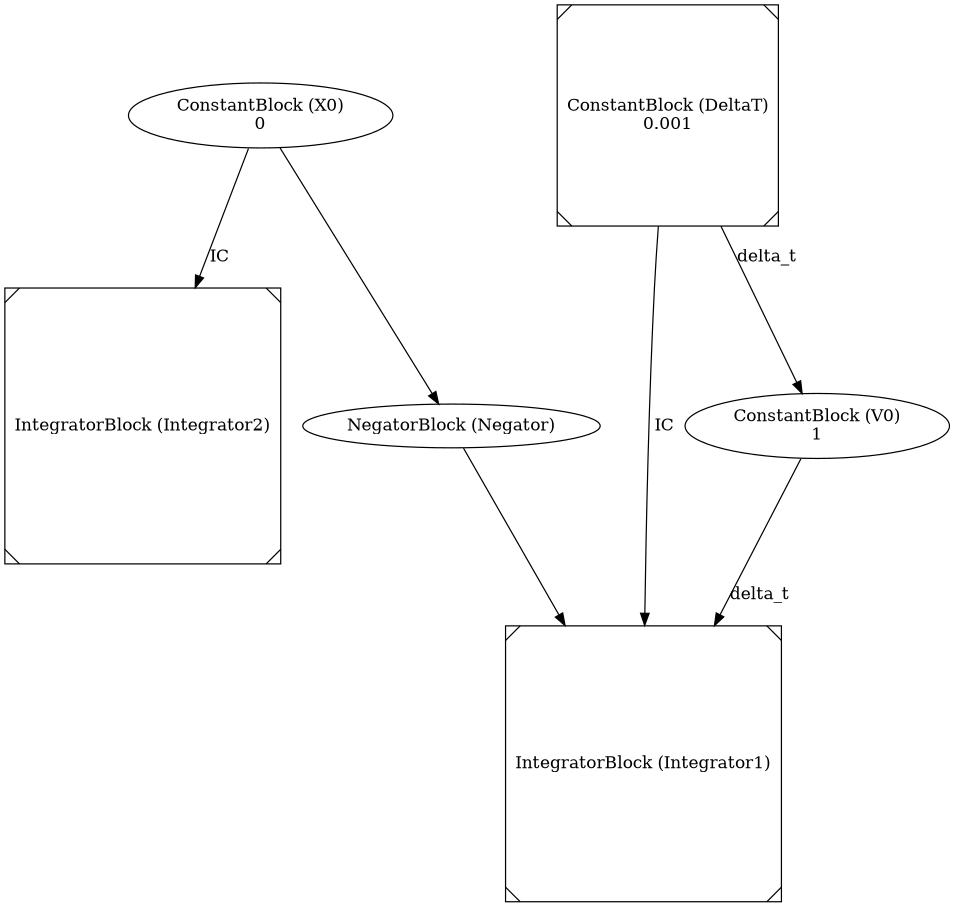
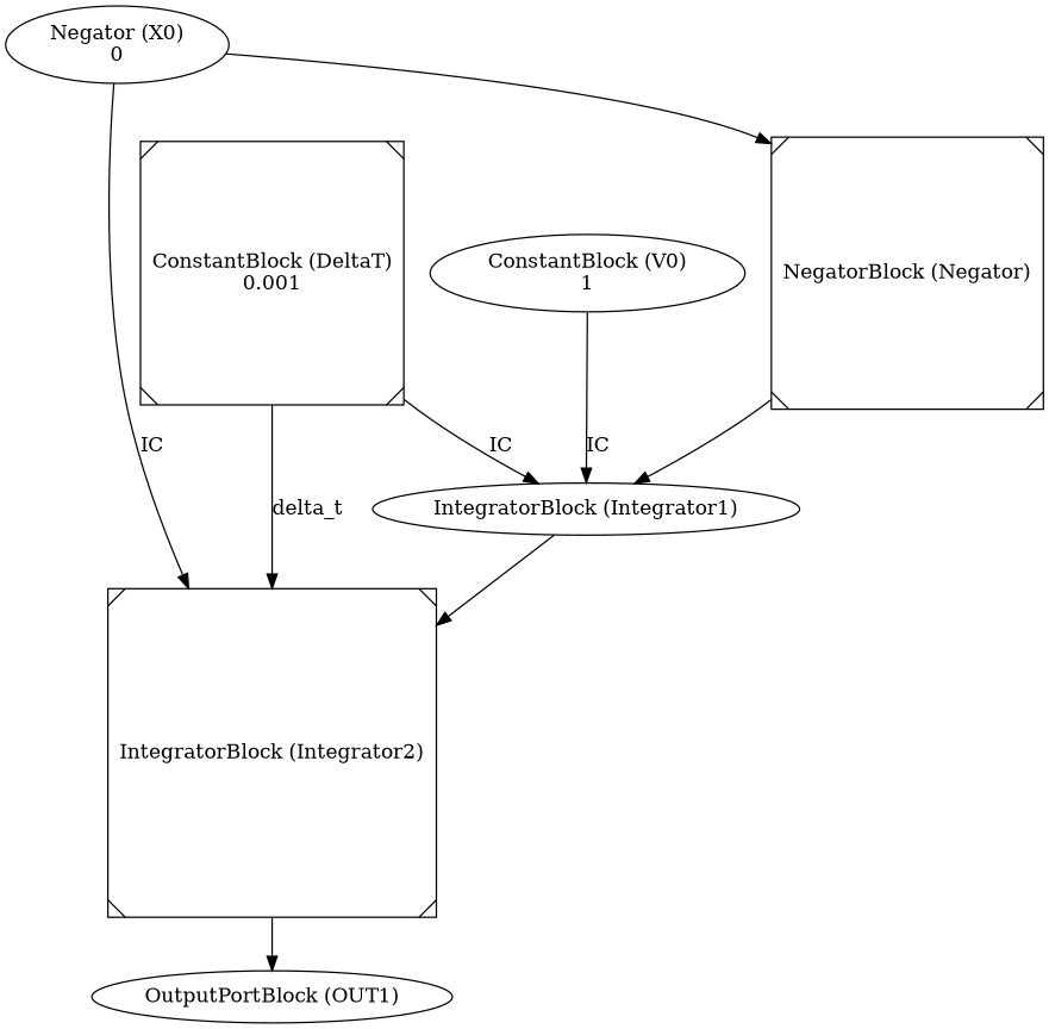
  digraph {
+   n1 [label="OutputPortBlock (OUT1)"]
    n2 [label="IntegratorBlock (Integrator2)" shape=Msquare]
-   n3 [label="NegatorBlock (Negator)"]
-   n4 [label="IntegratorBlock (Integrator1)" shape=Msquare]
+   n3 [label="NegatorBlock (Negator)" shape=Msquare]
+   n4 [label="IntegratorBlock (Integrator1)" shape=ellipse]
    n5 [label="ConstantBlock (DeltaT)\n0.001" shape=Msquare]
    n6 [label="ConstantBlock (V0)\n1"]
-   n7 [label="ConstantBlock (X0)\n0"]
+   n7 [label="Negator (X0)\n0"]
+   n2 -> n1
    n3 -> n4
-   n5 -> n6 [label=delta_t]
+   n4 -> n2
+   n5 -> n2 [label=delta_t]
    n5 -> n4 [label=IC]
-   n6 -> n4 [label=delta_t]
+   n6 -> n4 [label=IC]
    n7 -> n2 [label=IC]
    n7 -> n3
  }
